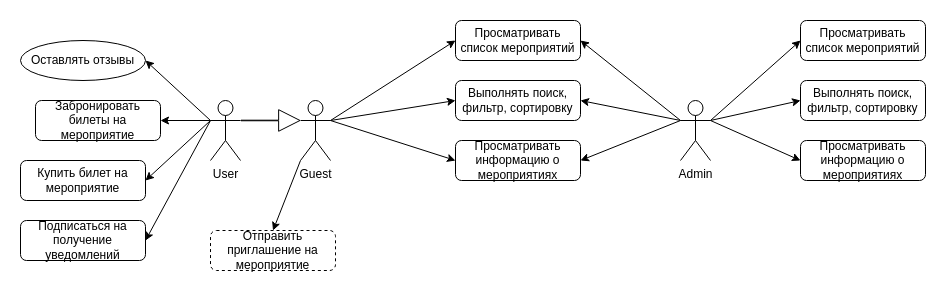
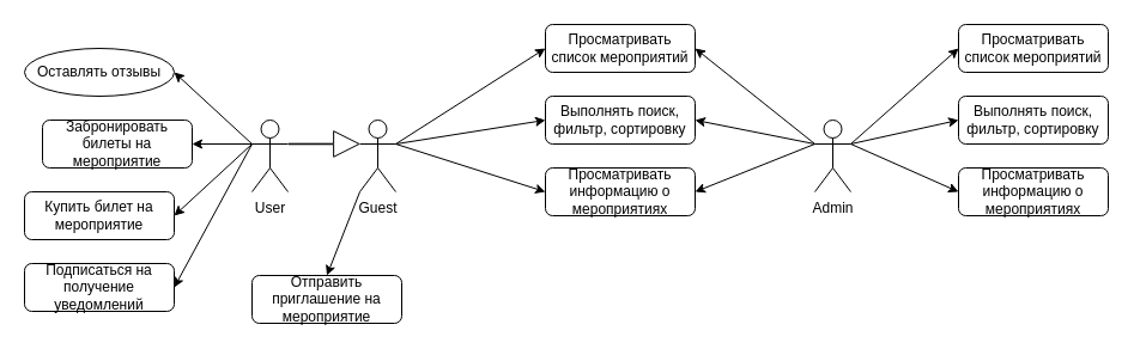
  <mxCell id="0" />
  <mxCell id="1" parent="0" />
  <mxCell id="2" value="User" style="shape=umlActor;verticalLabelPosition=bottom;verticalAlign=top;html=1;outlineConnect=0;" parent="1" vertex="1"><mxGeometry x="210" y="100" width="30" height="60" as="geometry" /></mxCell>
  <mxCell id="3" value="Admin&lt;div&gt;&lt;br/&gt;&lt;/div&gt;" style="shape=umlActor;verticalLabelPosition=bottom;verticalAlign=top;html=1;outlineConnect=0;" parent="1" vertex="1"><mxGeometry x="680" y="100" width="30" height="60" as="geometry" /></mxCell>
  <mxCell id="4" value="Просматривать&lt;br&gt;список мероприятий" style="rounded=1;whiteSpace=wrap;html=1;" parent="1" vertex="1"><mxGeometry x="455" y="20" width="125" height="40" as="geometry" /></mxCell>
  <mxCell id="5" value="Выполнять поиск, фильтр, сортировку" style="rounded=1;whiteSpace=wrap;html=1;" parent="1" vertex="1"><mxGeometry x="455" y="80" width="125" height="40" as="geometry" /></mxCell>
  <mxCell id="6" value="Просматривать информацию о мероприятиях" style="rounded=1;whiteSpace=wrap;html=1;" parent="1" vertex="1"><mxGeometry x="455" y="140" width="125" height="40" as="geometry" /></mxCell>
  <mxCell id="7" value="Оставлять отзывы" style="ellipse;whiteSpace=wrap;html=1;" parent="1" vertex="1"><mxGeometry x="20" y="40" width="125" height="40" as="geometry" /></mxCell>
  <mxCell id="8" value="Забронировать билеты на мероприятие" style="rounded=1;whiteSpace=wrap;html=1;" parent="1" vertex="1"><mxGeometry x="35" y="100" width="125" height="40" as="geometry" /></mxCell>
  <mxCell id="9" value="Купить билет на мероприятие" style="rounded=1;whiteSpace=wrap;html=1;" parent="1" vertex="1"><mxGeometry x="20" y="160" width="125" height="40" as="geometry" /></mxCell>
  <mxCell id="10" value="Подписаться на получение уведомлений" style="rounded=1;whiteSpace=wrap;html=1;" parent="1" vertex="1"><mxGeometry x="20" y="220" width="125" height="40" as="geometry" /></mxCell>
- <mxCell id="11" value="Отправить приглашение на мероприятие" style="rounded=1;whiteSpace=wrap;html=1;dashed=1;" parent="1" vertex="1"><mxGeometry x="210" y="230" width="125" height="40" as="geometry" /></mxCell>
+ <mxCell id="11" value="Отправить приглашение на мероприятие" style="rounded=1;whiteSpace=wrap;html=1;" parent="1" vertex="1"><mxGeometry x="210" y="230" width="125" height="40" as="geometry" /></mxCell>
  <mxCell id="12" value="Просматривать&lt;br&gt;список мероприятий" style="rounded=1;whiteSpace=wrap;html=1;" parent="1" vertex="1"><mxGeometry x="800" y="20" width="125" height="40" as="geometry" /></mxCell>
  <mxCell id="13" value="Выполнять поиск, фильтр, сортировку" style="rounded=1;whiteSpace=wrap;html=1;" parent="1" vertex="1"><mxGeometry x="800" y="80" width="125" height="40" as="geometry" /></mxCell>
  <mxCell id="14" value="Просматривать информацию о мероприятиях" style="rounded=1;whiteSpace=wrap;html=1;" parent="1" vertex="1"><mxGeometry x="800" y="140" width="125" height="40" as="geometry" /></mxCell>
  <mxCell id="15" value="" style="endArrow=classic;html=1;rounded=0;entryX=0;entryY=0.5;entryDx=0;entryDy=0;" parent="1" target="12" edge="1"><mxGeometry width="50" height="50" relative="1" as="geometry"><mxPoint x="710" y="120" as="sourcePoint" /><mxPoint x="760" y="70" as="targetPoint" /></mxGeometry></mxCell>
  <mxCell id="16" value="" style="endArrow=classic;html=1;rounded=0;entryX=0;entryY=0.5;entryDx=0;entryDy=0;exitX=1;exitY=0.333;exitDx=0;exitDy=0;exitPerimeter=0;" parent="1" source="3" target="13" edge="1"><mxGeometry width="50" height="50" relative="1" as="geometry"><mxPoint x="720" y="130" as="sourcePoint" /><mxPoint x="810" y="50" as="targetPoint" /></mxGeometry></mxCell>
  <mxCell id="17" value="" style="endArrow=classic;html=1;rounded=0;entryX=0;entryY=0.5;entryDx=0;entryDy=0;exitX=1;exitY=0.333;exitDx=0;exitDy=0;exitPerimeter=0;" parent="1" target="14" edge="1"><mxGeometry width="50" height="50" relative="1" as="geometry"><mxPoint x="710" y="120" as="sourcePoint" /><mxPoint x="800" y="100" as="targetPoint" /></mxGeometry></mxCell>
  <mxCell id="18" value="" style="endArrow=classic;html=1;rounded=0;entryX=0;entryY=0.5;entryDx=0;entryDy=0;" parent="1" target="4" edge="1"><mxGeometry width="50" height="50" relative="1" as="geometry"><mxPoint x="330" y="120" as="sourcePoint" /><mxPoint x="420" y="40" as="targetPoint" /></mxGeometry></mxCell>
  <mxCell id="19" value="" style="endArrow=classic;html=1;rounded=0;entryX=0;entryY=0.5;entryDx=0;entryDy=0;exitX=1;exitY=0.333;exitDx=0;exitDy=0;exitPerimeter=0;" parent="1" target="5" edge="1"><mxGeometry width="50" height="50" relative="1" as="geometry"><mxPoint x="330" y="120" as="sourcePoint" /><mxPoint x="420" y="100" as="targetPoint" /></mxGeometry></mxCell>
  <mxCell id="20" value="" style="endArrow=classic;html=1;rounded=0;exitX=1;exitY=0.333;exitDx=0;exitDy=0;exitPerimeter=0;entryX=0;entryY=0.5;entryDx=0;entryDy=0;" parent="1" target="6" edge="1"><mxGeometry width="50" height="50" relative="1" as="geometry"><mxPoint x="330" y="120" as="sourcePoint" /><mxPoint x="410" y="160" as="targetPoint" /></mxGeometry></mxCell>
  <mxCell id="21" value="" style="endArrow=classic;html=1;rounded=0;exitX=0;exitY=0.333;exitDx=0;exitDy=0;exitPerimeter=0;entryX=1;entryY=0.5;entryDx=0;entryDy=0;" parent="1" source="3" target="4" edge="1"><mxGeometry width="50" height="50" relative="1" as="geometry"><mxPoint x="660" y="100" as="sourcePoint" /><mxPoint x="710" y="50" as="targetPoint" /></mxGeometry></mxCell>
  <mxCell id="22" value="" style="endArrow=classic;html=1;rounded=0;exitX=0;exitY=0.333;exitDx=0;exitDy=0;exitPerimeter=0;entryX=1;entryY=0.5;entryDx=0;entryDy=0;" parent="1" source="3" target="5" edge="1"><mxGeometry width="50" height="50" relative="1" as="geometry"><mxPoint x="690" y="130" as="sourcePoint" /><mxPoint x="590" y="50" as="targetPoint" /></mxGeometry></mxCell>
  <mxCell id="23" value="" style="endArrow=classic;html=1;rounded=0;entryX=1;entryY=0.5;entryDx=0;entryDy=0;" parent="1" target="6" edge="1"><mxGeometry width="50" height="50" relative="1" as="geometry"><mxPoint x="680" y="120" as="sourcePoint" /><mxPoint x="590" y="110" as="targetPoint" /></mxGeometry></mxCell>
  <mxCell id="24" value="" style="endArrow=classic;html=1;rounded=0;exitX=0;exitY=0.333;exitDx=0;exitDy=0;exitPerimeter=0;entryX=1;entryY=0.5;entryDx=0;entryDy=0;" parent="1" target="7" edge="1"><mxGeometry width="50" height="50" relative="1" as="geometry"><mxPoint x="210" y="120" as="sourcePoint" /><mxPoint x="110" y="40" as="targetPoint" /></mxGeometry></mxCell>
  <mxCell id="25" value="" style="endArrow=classic;html=1;rounded=0;exitX=0;exitY=0.333;exitDx=0;exitDy=0;exitPerimeter=0;entryX=1;entryY=0.5;entryDx=0;entryDy=0;" parent="1" target="8" edge="1"><mxGeometry width="50" height="50" relative="1" as="geometry"><mxPoint x="210" y="120" as="sourcePoint" /><mxPoint x="110" y="100" as="targetPoint" /></mxGeometry></mxCell>
  <mxCell id="26" value="" style="endArrow=classic;html=1;rounded=0;entryX=1;entryY=0.5;entryDx=0;entryDy=0;" parent="1" target="9" edge="1"><mxGeometry width="50" height="50" relative="1" as="geometry"><mxPoint x="210" y="120" as="sourcePoint" /><mxPoint x="110" y="160" as="targetPoint" /></mxGeometry></mxCell>
  <mxCell id="27" value="" style="endArrow=classic;html=1;rounded=0;entryX=1;entryY=0.5;entryDx=0;entryDy=0;" parent="1" target="10" edge="1"><mxGeometry width="50" height="50" relative="1" as="geometry"><mxPoint x="210" y="120" as="sourcePoint" /><mxPoint x="155" y="190" as="targetPoint" /></mxGeometry></mxCell>
  <mxCell id="28" value="" style="endArrow=classic;html=1;rounded=0;entryX=0.5;entryY=0;entryDx=0;entryDy=0;exitX=0;exitY=1;exitDx=0;exitDy=0;exitPerimeter=0;" parent="1" target="11" edge="1" source="29"><mxGeometry width="50" height="50" relative="1" as="geometry"><mxPoint x="210" y="120" as="sourcePoint" /><mxPoint x="145" y="240" as="targetPoint" /></mxGeometry></mxCell>
  <mxCell id="29" value="Guest" style="shape=umlActor;verticalLabelPosition=bottom;verticalAlign=top;html=1;outlineConnect=0;" vertex="1" parent="1"><mxGeometry x="300" y="100" width="30" height="60" as="geometry" /></mxCell>
  <mxCell id="30" value="" style="shape=flexArrow;endArrow=classic;html=1;rounded=0;exitX=1;exitY=0.333;exitDx=0;exitDy=0;exitPerimeter=0;entryX=0;entryY=0.333;entryDx=0;entryDy=0;entryPerimeter=0;width=0.561;endSize=6.791;" edge="1" parent="1" source="2" target="29"><mxGeometry width="50" height="50" relative="1" as="geometry"><mxPoint x="250" y="150" as="sourcePoint" /><mxPoint x="300" y="100" as="targetPoint" /></mxGeometry></mxCell>
